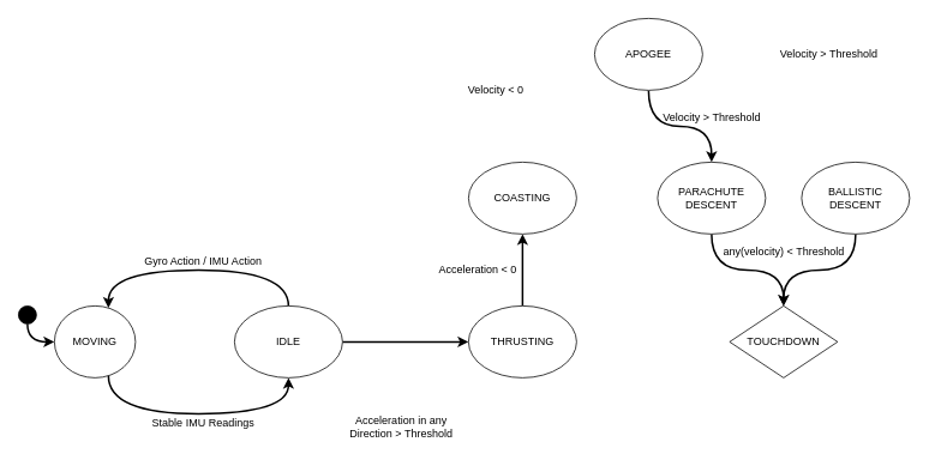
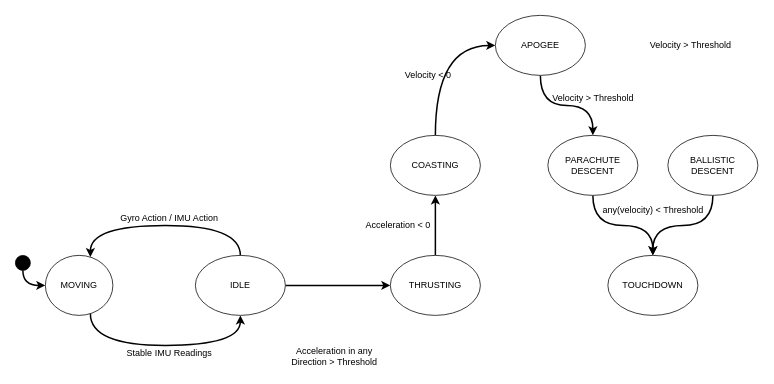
  <mxCell id="0" />
  <mxCell id="1" parent="0" />
  <mxCell id="2" style="edgeStyle=orthogonalEdgeStyle;rounded=0;orthogonalLoop=1;jettySize=auto;html=1;curved=1;strokeWidth=2;" edge="1" parent="1" source="3" target="6"><mxGeometry relative="1" as="geometry"><Array as="points"><mxPoint x="120" y="460" /><mxPoint x="320" y="460" /></Array></mxGeometry></mxCell>
  <mxCell id="3" value="MOVING" style="ellipse;whiteSpace=wrap;html=1;" vertex="1" parent="1"><mxGeometry x="60" y="340" width="90" height="80" as="geometry" /></mxCell>
  <mxCell id="4" style="edgeStyle=orthogonalEdgeStyle;curved=1;rounded=0;orthogonalLoop=1;jettySize=auto;html=1;strokeWidth=2;" edge="1" parent="1" source="6" target="3"><mxGeometry relative="1" as="geometry"><Array as="points"><mxPoint x="320" y="300" /><mxPoint x="120" y="300" /></Array></mxGeometry></mxCell>
  <mxCell id="5" style="edgeStyle=orthogonalEdgeStyle;curved=1;rounded=0;orthogonalLoop=1;jettySize=auto;html=1;strokeWidth=2;" edge="1" parent="1" source="6" target="8"><mxGeometry relative="1" as="geometry" /></mxCell>
  <mxCell id="6" value="IDLE" style="ellipse;whiteSpace=wrap;html=1;" vertex="1" parent="1"><mxGeometry x="260" y="340" width="120" height="80" as="geometry" /></mxCell>
  <mxCell id="7" style="edgeStyle=orthogonalEdgeStyle;curved=1;rounded=0;orthogonalLoop=1;jettySize=auto;html=1;strokeWidth=2;" edge="1" parent="1" source="8" target="10"><mxGeometry relative="1" as="geometry" /></mxCell>
  <mxCell id="8" value="THRUSTING" style="ellipse;whiteSpace=wrap;html=1;" vertex="1" parent="1"><mxGeometry x="520" y="340" width="120" height="80" as="geometry" /></mxCell>
+ <mxCell id="9" style="edgeStyle=orthogonalEdgeStyle;curved=1;rounded=0;orthogonalLoop=1;jettySize=auto;html=1;strokeWidth=2;" edge="1" parent="1" source="10" target="12"><mxGeometry relative="1" as="geometry"><Array as="points"><mxPoint x="580" y="60" /></Array></mxGeometry></mxCell>
  <mxCell id="10" value="COASTING" style="ellipse;whiteSpace=wrap;html=1;" vertex="1" parent="1"><mxGeometry x="520" y="180" width="120" height="80" as="geometry" /></mxCell>
  <mxCell id="11" style="edgeStyle=orthogonalEdgeStyle;curved=1;rounded=0;orthogonalLoop=1;jettySize=auto;html=1;strokeWidth=2;" edge="1" parent="1" source="12" target="14"><mxGeometry relative="1" as="geometry" /></mxCell>
  <mxCell id="12" value="APOGEE" style="ellipse;whiteSpace=wrap;html=1;" vertex="1" parent="1"><mxGeometry x="660" y="20" width="120" height="80" as="geometry" /></mxCell>
  <mxCell id="13" style="edgeStyle=orthogonalEdgeStyle;curved=1;rounded=0;orthogonalLoop=1;jettySize=auto;html=1;strokeWidth=2;" edge="1" parent="1" source="14" target="17"><mxGeometry relative="1" as="geometry" /></mxCell>
  <mxCell id="14" value="PARACHUTE DESCENT" style="ellipse;whiteSpace=wrap;html=1;" vertex="1" parent="1"><mxGeometry x="730" y="180" width="120" height="80" as="geometry" /></mxCell>
  <mxCell id="15" style="edgeStyle=orthogonalEdgeStyle;curved=1;rounded=0;orthogonalLoop=1;jettySize=auto;html=1;strokeWidth=2;" edge="1" parent="1" source="16" target="17"><mxGeometry relative="1" as="geometry" /></mxCell>
  <mxCell id="16" value="BALLISTIC DESCENT" style="ellipse;whiteSpace=wrap;html=1;" vertex="1" parent="1"><mxGeometry x="890" y="180" width="120" height="80" as="geometry" /></mxCell>
- <mxCell id="17" value="TOUCHDOWN" style="rhombus;whiteSpace=wrap;html=1;" vertex="1" parent="1"><mxGeometry x="810" y="340" width="120" height="80" as="geometry" /></mxCell>
+ <mxCell id="17" value="TOUCHDOWN" style="ellipse;whiteSpace=wrap;html=1;" vertex="1" parent="1"><mxGeometry x="810" y="340" width="120" height="80" as="geometry" /></mxCell>
  <mxCell id="18" value="Gyro Action / IMU Action" style="text;html=1;align=center;verticalAlign=middle;resizable=0;points=[];autosize=1;" vertex="1" parent="1"><mxGeometry x="150" y="280" width="150" height="20" as="geometry" /></mxCell>
  <mxCell id="19" value="Stable IMU Readings" style="text;html=1;align=center;verticalAlign=middle;resizable=0;points=[];autosize=1;" vertex="1" parent="1"><mxGeometry x="160" y="460" width="130" height="20" as="geometry" /></mxCell>
  <mxCell id="20" value="Acceleration in any &lt;br&gt;Direction &amp;gt; Threshold" style="text;html=1;align=center;verticalAlign=middle;resizable=0;points=[];autosize=1;" vertex="1" parent="1"><mxGeometry x="380" y="460" width="130" height="30" as="geometry" /></mxCell>
  <mxCell id="21" value="Acceleration &amp;lt; 0" style="text;html=1;align=center;verticalAlign=middle;resizable=0;points=[];autosize=1;" vertex="1" parent="1"><mxGeometry x="480" y="290" width="100" height="20" as="geometry" /></mxCell>
- <mxCell id="22" value="Velocity &amp;lt; 0" style="text;html=1;align=center;verticalAlign=middle;resizable=0;points=[];autosize=1;" vertex="1" parent="1"><mxGeometry x="510" y="90" width="80" height="20" as="geometry" /></mxCell>
+ <mxCell id="22" value="Velocity &amp;lt; 0" style="text;html=1;align=center;verticalAlign=middle;resizable=0;points=[];autosize=1;" vertex="1" parent="1"><mxGeometry x="530" y="90" width="80" height="20" as="geometry" /></mxCell>
  <mxCell id="23" value="Velocity &amp;gt; Threshold" style="text;html=1;align=center;verticalAlign=middle;resizable=0;points=[];autosize=1;" vertex="1" parent="1"><mxGeometry x="730" y="120" width="120" height="20" as="geometry" /></mxCell>
  <mxCell id="24" value="Velocity &amp;gt; Threshold" style="text;html=1;align=center;verticalAlign=middle;resizable=0;points=[];autosize=1;" vertex="1" parent="1"><mxGeometry x="860" y="50" width="120" height="20" as="geometry" /></mxCell>
  <mxCell id="25" value="any(velocity) &amp;lt; Threshold" style="text;html=1;align=center;verticalAlign=middle;resizable=0;points=[];autosize=1;" vertex="1" parent="1"><mxGeometry x="795" y="270" width="150" height="20" as="geometry" /></mxCell>
  <mxCell id="26" style="edgeStyle=orthogonalEdgeStyle;curved=1;rounded=0;orthogonalLoop=1;jettySize=auto;html=1;strokeWidth=2;" edge="1" parent="1" source="27" target="3"><mxGeometry relative="1" as="geometry"><Array as="points"><mxPoint x="30" y="380" /></Array></mxGeometry></mxCell>
  <mxCell id="27" value="" style="ellipse;whiteSpace=wrap;html=1;fillColor=#000000;" vertex="1" parent="1"><mxGeometry y="340" width="20" height="20" as="geometry" x="20" /></mxCell>
